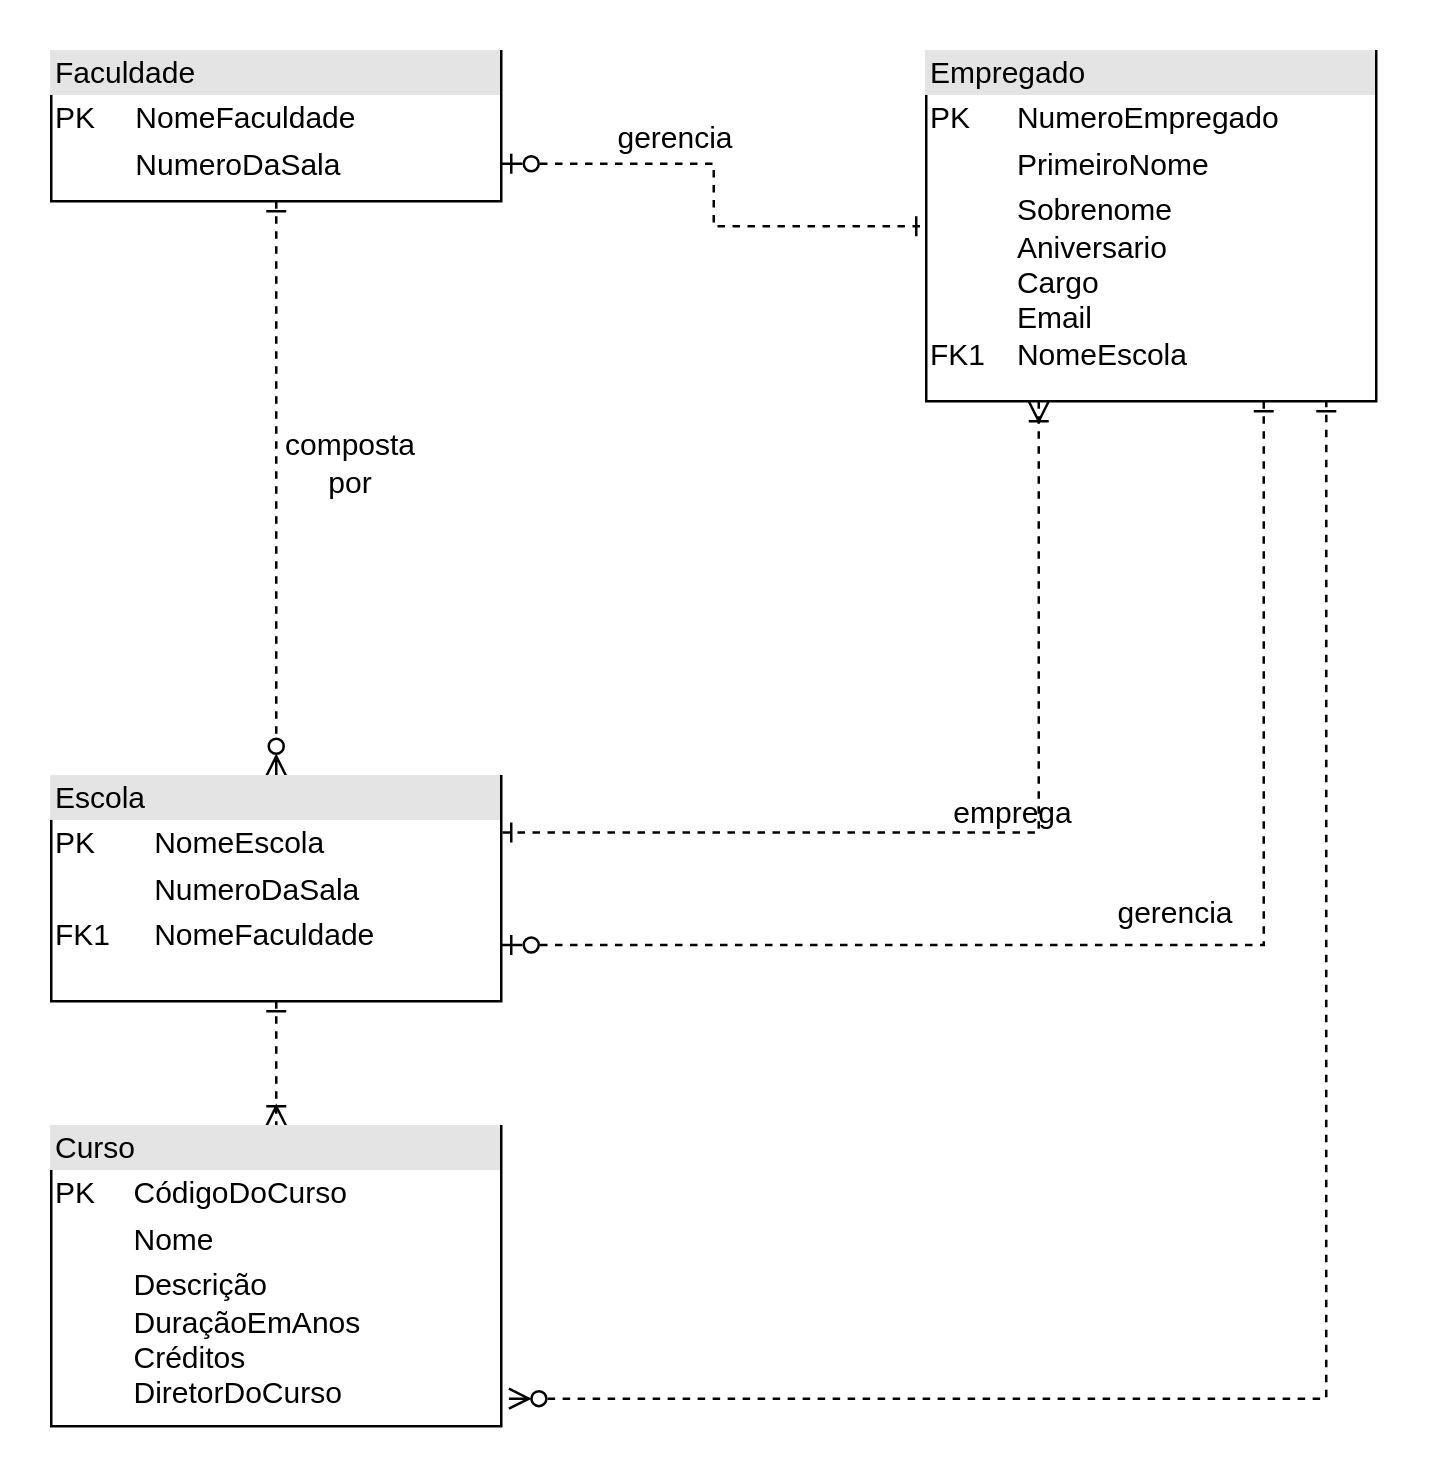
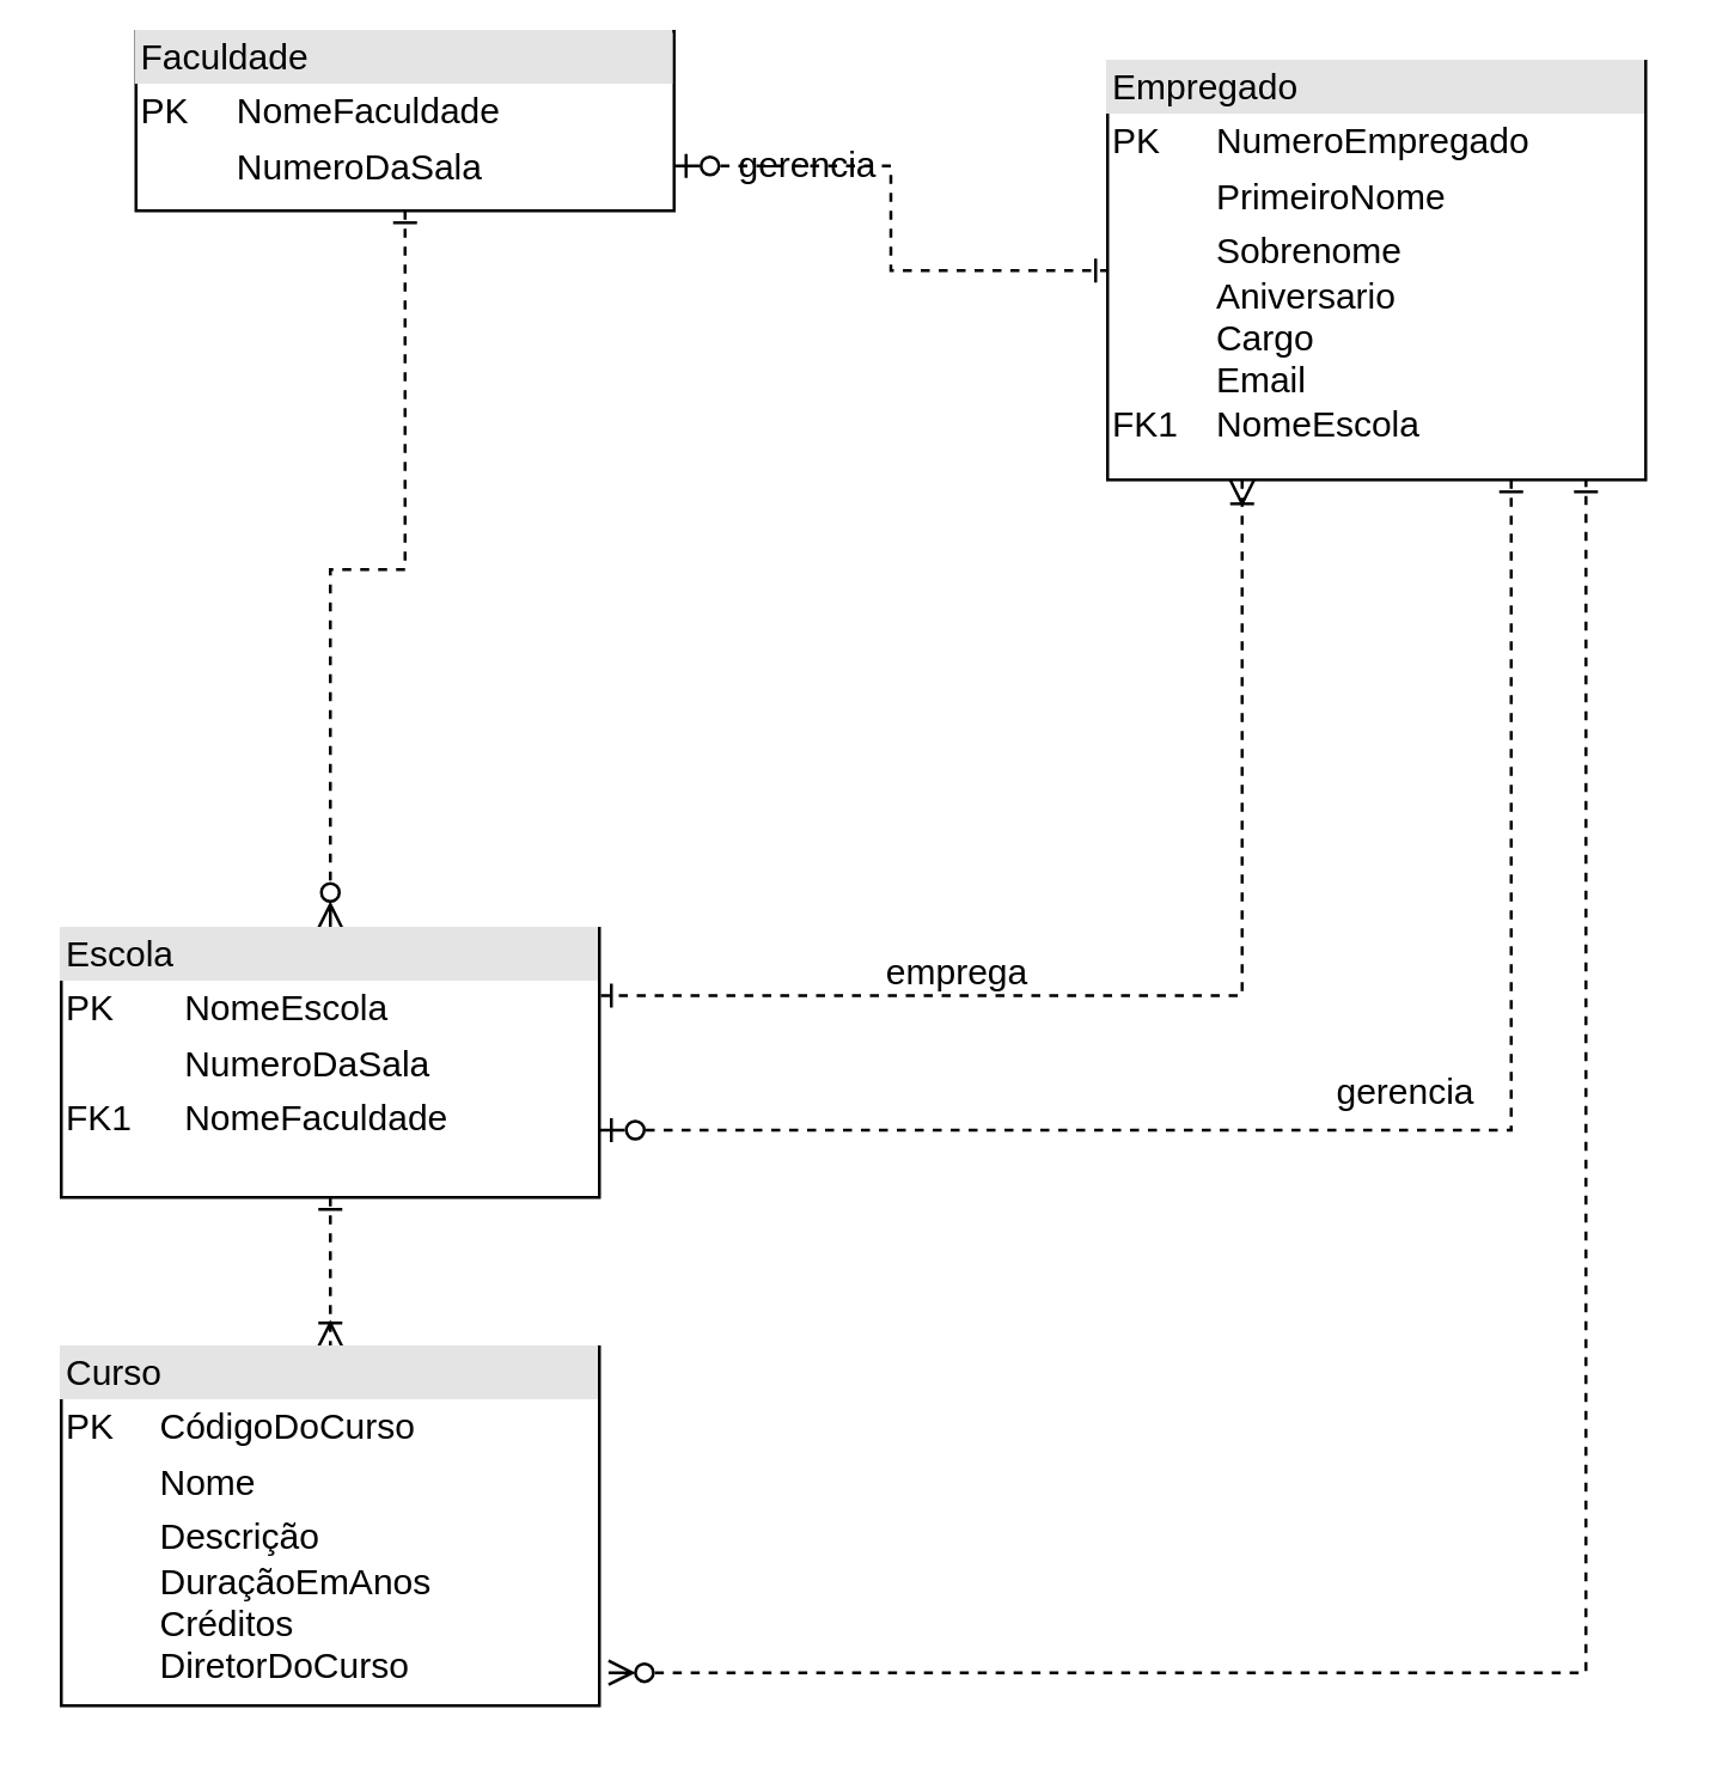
  <mxCell id="0" />
  <mxCell id="1" parent="0" />
  <mxCell id="2" value="" style="edgeStyle=orthogonalEdgeStyle;rounded=0;orthogonalLoop=1;jettySize=auto;html=1;dashed=1;endArrow=ERzeroToMany;endFill=0;strokeColor=default;startArrow=ERone;startFill=0;" parent="1" source="4" target="6" edge="1"><mxGeometry relative="1" as="geometry" /></mxCell>
  <mxCell id="3" style="edgeStyle=orthogonalEdgeStyle;rounded=0;orthogonalLoop=1;jettySize=auto;html=1;exitX=1;exitY=0.75;exitDx=0;exitDy=0;entryX=0;entryY=0.5;entryDx=0;entryDy=0;dashed=1;strokeColor=default;startArrow=ERzeroToOne;startFill=0;endArrow=ERone;endFill=0;" parent="1" source="4" target="9" edge="1"><mxGeometry relative="1" as="geometry" /></mxCell>
- <mxCell id="4" value="&lt;div style=&quot;box-sizing:border-box;width:100%;background:#e4e4e4;padding:2px;&quot;&gt;Faculdade&lt;/div&gt;&lt;table style=&quot;width:100%;font-size:1em;&quot; cellpadding=&quot;2&quot; cellspacing=&quot;0&quot;&gt;&lt;tbody&gt;&lt;tr&gt;&lt;td&gt;PK&lt;/td&gt;&lt;td&gt;NomeFaculdade&lt;/td&gt;&lt;/tr&gt;&lt;tr&gt;&lt;td&gt;&lt;br&gt;&lt;/td&gt;&lt;td&gt;NumeroDaSala&lt;/td&gt;&lt;/tr&gt;&lt;tr&gt;&lt;td&gt;&lt;/td&gt;&lt;td&gt;&lt;br&gt;&lt;/td&gt;&lt;/tr&gt;&lt;/tbody&gt;&lt;/table&gt;" style="verticalAlign=top;align=left;overflow=fill;html=1;" parent="1" vertex="1"><mxGeometry x="20" y="20" width="180" height="60" as="geometry" /></mxCell>
+ <mxCell id="4" value="&lt;div style=&quot;box-sizing:border-box;width:100%;background:#e4e4e4;padding:2px;&quot;&gt;Faculdade&lt;/div&gt;&lt;table style=&quot;width:100%;font-size:1em;&quot; cellpadding=&quot;2&quot; cellspacing=&quot;0&quot;&gt;&lt;tbody&gt;&lt;tr&gt;&lt;td&gt;PK&lt;/td&gt;&lt;td&gt;NomeFaculdade&lt;/td&gt;&lt;/tr&gt;&lt;tr&gt;&lt;td&gt;&lt;br&gt;&lt;/td&gt;&lt;td&gt;NumeroDaSala&lt;/td&gt;&lt;/tr&gt;&lt;tr&gt;&lt;td&gt;&lt;/td&gt;&lt;td&gt;&lt;br&gt;&lt;/td&gt;&lt;/tr&gt;&lt;/tbody&gt;&lt;/table&gt;" style="verticalAlign=top;align=left;overflow=fill;html=1;" parent="1" vertex="1"><mxGeometry x="45" y="10" width="180" height="60" as="geometry" /></mxCell>
  <mxCell id="5" value="" style="edgeStyle=orthogonalEdgeStyle;rounded=0;orthogonalLoop=1;jettySize=auto;html=1;startArrow=ERone;startFill=0;endArrow=ERoneToMany;endFill=0;dashed=1;" edge="1" parent="1" source="6" target="15"><mxGeometry relative="1" as="geometry" /></mxCell>
  <mxCell id="6" value="&lt;div style=&quot;box-sizing:border-box;width:100%;background:#e4e4e4;padding:2px;&quot;&gt;Escola&lt;/div&gt;&lt;table style=&quot;width:100%;font-size:1em;&quot; cellpadding=&quot;2&quot; cellspacing=&quot;0&quot;&gt;&lt;tbody&gt;&lt;tr&gt;&lt;td&gt;PK&lt;/td&gt;&lt;td&gt;NomeEscola&lt;/td&gt;&lt;/tr&gt;&lt;tr&gt;&lt;td&gt;&lt;br&gt;&lt;/td&gt;&lt;td&gt;NumeroDaSala&lt;/td&gt;&lt;/tr&gt;&lt;tr&gt;&lt;td&gt;FK1&lt;/td&gt;&lt;td&gt;NomeFaculdade&lt;/td&gt;&lt;/tr&gt;&lt;/tbody&gt;&lt;/table&gt;" style="verticalAlign=top;align=left;overflow=fill;html=1;" parent="1" vertex="1"><mxGeometry x="20" y="310" width="180" height="90" as="geometry" /></mxCell>
  <mxCell id="7" style="edgeStyle=orthogonalEdgeStyle;rounded=0;orthogonalLoop=1;jettySize=auto;html=1;entryX=1;entryY=0.25;entryDx=0;entryDy=0;dashed=1;strokeColor=default;startArrow=ERoneToMany;startFill=0;endArrow=ERone;endFill=0;exitX=0.25;exitY=1;exitDx=0;exitDy=0;" parent="1" source="9" target="6" edge="1"><mxGeometry relative="1" as="geometry" /></mxCell>
  <mxCell id="8" style="edgeStyle=orthogonalEdgeStyle;rounded=0;orthogonalLoop=1;jettySize=auto;html=1;exitX=0.75;exitY=1;exitDx=0;exitDy=0;entryX=1;entryY=0.75;entryDx=0;entryDy=0;dashed=1;strokeColor=default;startArrow=ERone;startFill=0;endArrow=ERzeroToOne;endFill=0;" parent="1" source="9" target="6" edge="1"><mxGeometry relative="1" as="geometry" /></mxCell>
  <mxCell id="9" value="&lt;div style=&quot;box-sizing:border-box;width:100%;background:#e4e4e4;padding:2px;&quot;&gt;Empregado&lt;/div&gt;&lt;table style=&quot;width:100%;font-size:1em;&quot; cellpadding=&quot;2&quot; cellspacing=&quot;0&quot;&gt;&lt;tbody&gt;&lt;tr&gt;&lt;td&gt;PK&lt;/td&gt;&lt;td&gt;NumeroEmpregado&lt;/td&gt;&lt;/tr&gt;&lt;tr&gt;&lt;td&gt;&lt;br&gt;&lt;/td&gt;&lt;td&gt;PrimeiroNome&lt;/td&gt;&lt;/tr&gt;&lt;tr&gt;&lt;td&gt;&lt;br&gt;&lt;br&gt;&lt;br&gt;&lt;br&gt;FK1&lt;/td&gt;&lt;td&gt;Sobrenome&lt;br&gt;Aniversario&lt;br&gt;Cargo&lt;br&gt;Email&lt;br&gt;NomeEscola&lt;/td&gt;&lt;/tr&gt;&lt;/tbody&gt;&lt;/table&gt;" style="verticalAlign=top;align=left;overflow=fill;html=1;" parent="1" vertex="1"><mxGeometry x="370" y="20" width="180" height="140" as="geometry" /></mxCell>
- <mxCell id="10" value="composta por" style="text;strokeColor=none;align=center;fillColor=none;html=1;verticalAlign=middle;whiteSpace=wrap;rounded=0;" parent="1" vertex="1"><mxGeometry x="110" y="170" width="60" height="30" as="geometry" /></mxCell>
  <mxCell id="11" value="gerencia" style="text;strokeColor=none;align=center;fillColor=none;html=1;verticalAlign=middle;whiteSpace=wrap;rounded=0;" parent="1" vertex="1"><mxGeometry x="240" y="40" width="60" height="30" as="geometry" /></mxCell>
- <mxCell id="12" value="emprega" style="text;strokeColor=none;align=center;fillColor=none;html=1;verticalAlign=middle;whiteSpace=wrap;rounded=0;" parent="1" vertex="1"><mxGeometry x="375" y="310" width="60" height="30" as="geometry" /></mxCell>
+ <mxCell id="12" value="emprega" style="text;strokeColor=none;align=center;fillColor=none;html=1;verticalAlign=middle;whiteSpace=wrap;rounded=0;" parent="1" vertex="1"><mxGeometry x="290" y="310" width="60" height="30" as="geometry" /></mxCell>
  <mxCell id="13" value="gerencia" style="text;strokeColor=none;align=center;fillColor=none;html=1;verticalAlign=middle;whiteSpace=wrap;rounded=0;" parent="1" vertex="1"><mxGeometry x="440" y="350" width="60" height="30" as="geometry" /></mxCell>
  <mxCell id="14" style="edgeStyle=orthogonalEdgeStyle;rounded=0;orthogonalLoop=1;jettySize=auto;html=1;entryX=0.889;entryY=1;entryDx=0;entryDy=0;entryPerimeter=0;startArrow=ERzeroToMany;startFill=0;endArrow=ERone;endFill=0;exitX=1.017;exitY=0.908;exitDx=0;exitDy=0;exitPerimeter=0;dashed=1;" edge="1" parent="1" source="15" target="9"><mxGeometry relative="1" as="geometry" /></mxCell>
  <mxCell id="15" value="&lt;div style=&quot;box-sizing:border-box;width:100%;background:#e4e4e4;padding:2px;&quot;&gt;Curso&lt;/div&gt;&lt;table style=&quot;width:100%;font-size:1em;&quot; cellpadding=&quot;2&quot; cellspacing=&quot;0&quot;&gt;&lt;tbody&gt;&lt;tr&gt;&lt;td&gt;PK&lt;/td&gt;&lt;td&gt;CódigoDoCurso&lt;/td&gt;&lt;/tr&gt;&lt;tr&gt;&lt;td&gt;&lt;br&gt;&lt;/td&gt;&lt;td&gt;Nome&lt;/td&gt;&lt;/tr&gt;&lt;tr&gt;&lt;td&gt;&lt;/td&gt;&lt;td&gt;Descrição&lt;br&gt;DuraçãoEmAnos&lt;br&gt;Créditos&lt;br&gt;DiretorDoCurso&lt;/td&gt;&lt;/tr&gt;&lt;/tbody&gt;&lt;/table&gt;" style="verticalAlign=top;align=left;overflow=fill;html=1;" vertex="1" parent="1"><mxGeometry x="20" y="450" width="180" height="120" as="geometry" /></mxCell>
